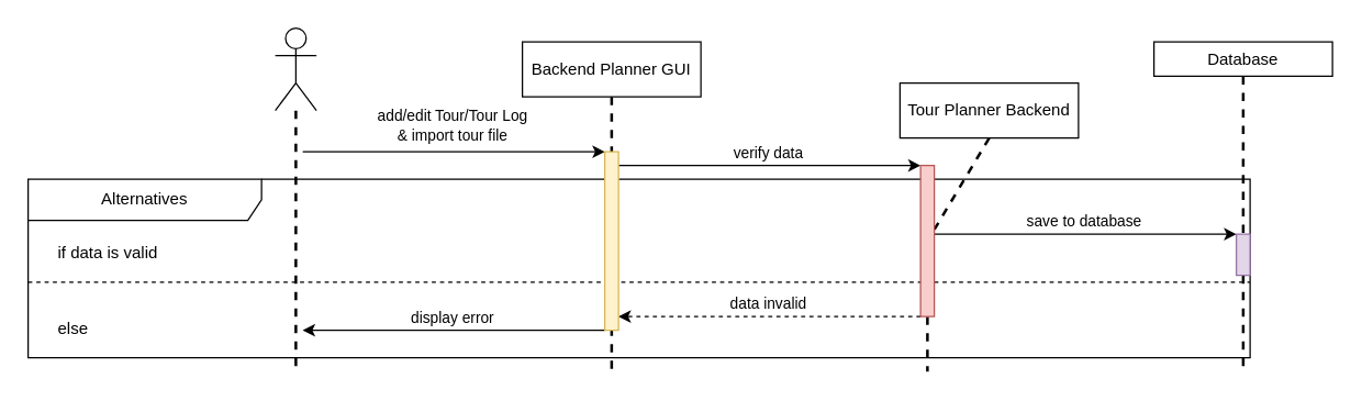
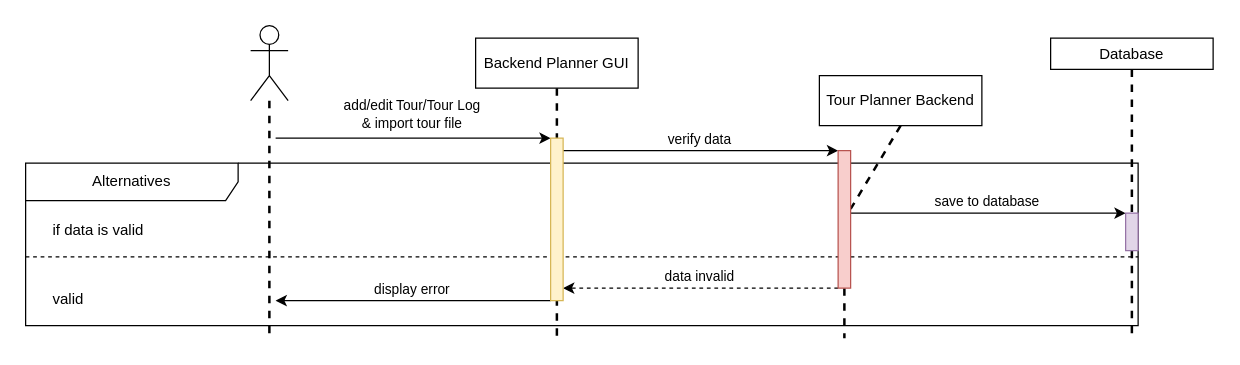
  <mxCell id="0" />
  <mxCell id="1" parent="0" />
  <mxCell id="2" style="rounded=0;orthogonalLoop=1;jettySize=auto;html=1;endArrow=none;startFill=0;dashed=1;strokeWidth=2;" edge="1" parent="1" source="3"><mxGeometry relative="1" as="geometry"><mxPoint x="215" y="270" as="targetPoint" /></mxGeometry></mxCell>
  <mxCell id="3" value="" style="shape=umlActor;verticalLabelPosition=bottom;verticalAlign=top;html=1;outlineConnect=0;" vertex="1" parent="1"><mxGeometry x="200" y="20" width="30" height="60" as="geometry" /></mxCell>
  <mxCell id="4" style="rounded=0;orthogonalLoop=1;jettySize=auto;html=1;dashed=1;endArrow=none;startFill=0;strokeWidth=2;" edge="1" parent="1" source="5"><mxGeometry relative="1" as="geometry"><mxPoint x="445" y="270" as="targetPoint" /></mxGeometry></mxCell>
  <mxCell id="5" value="Backend Planner GUI" style="rounded=0;whiteSpace=wrap;html=1;" vertex="1" parent="1"><mxGeometry x="380" y="30" width="130" height="40" as="geometry" /></mxCell>
  <mxCell id="6" style="rounded=0;orthogonalLoop=1;jettySize=auto;html=1;exitX=0.5;exitY=1;exitDx=0;exitDy=0;dashed=1;endArrow=none;startFill=0;strokeWidth=2;" edge="1" parent="1" source="25"><mxGeometry relative="1" as="geometry"><mxPoint x="675" y="270" as="targetPoint" /></mxGeometry></mxCell>
  <mxCell id="7" value="Tour Planner Backend" style="rounded=0;whiteSpace=wrap;html=1;" vertex="1" parent="1"><mxGeometry x="655" y="60" width="130" height="40" as="geometry" /></mxCell>
  <mxCell id="8" style="rounded=0;orthogonalLoop=1;jettySize=auto;html=1;dashed=1;endArrow=none;startFill=0;targetPerimeterSpacing=0;strokeWidth=2;" edge="1" parent="1" source="27"><mxGeometry relative="1" as="geometry"><mxPoint x="905" y="270" as="targetPoint" /></mxGeometry></mxCell>
  <mxCell id="9" value="Database" style="rounded=0;whiteSpace=wrap;html=1;" vertex="1" parent="1"><mxGeometry x="840" y="30" width="130" height="25" as="geometry" /></mxCell>
  <mxCell id="10" value="" style="endArrow=classic;html=1;rounded=0;" edge="1" parent="1"><mxGeometry width="50" height="50" relative="1" as="geometry"><mxPoint x="220" y="110" as="sourcePoint" /><mxPoint x="440" y="110" as="targetPoint" /></mxGeometry></mxCell>
  <mxCell id="11" value="add/edit Tour/Tour Log&lt;div&gt;&amp;amp; import tour file&lt;/div&gt;" style="edgeLabel;html=1;align=center;verticalAlign=middle;resizable=0;points=[];" vertex="1" connectable="0" parent="10"><mxGeometry x="-0.018" y="-4" relative="1" as="geometry"><mxPoint y="-24" as="offset" /></mxGeometry></mxCell>
  <mxCell id="12" value="" style="endArrow=classic;html=1;rounded=0;" edge="1" parent="1"><mxGeometry width="50" height="50" relative="1" as="geometry"><mxPoint x="450" y="120" as="sourcePoint" /><mxPoint x="670" y="120" as="targetPoint" /></mxGeometry></mxCell>
  <mxCell id="13" value="verify data" style="edgeLabel;html=1;align=center;verticalAlign=middle;resizable=0;points=[];" vertex="1" connectable="0" parent="12"><mxGeometry x="-0.018" y="-4" relative="1" as="geometry"><mxPoint y="-14" as="offset" /></mxGeometry></mxCell>
  <mxCell id="14" value="Alternatives" style="shape=umlFrame;whiteSpace=wrap;html=1;pointerEvents=0;recursiveResize=0;container=1;collapsible=0;width=170;" vertex="1" parent="1"><mxGeometry x="20" y="130" width="890" height="130" as="geometry" /></mxCell>
  <mxCell id="15" value="if data is valid" style="text;html=1;" vertex="1" parent="14"><mxGeometry width="100" height="20" relative="1" as="geometry"><mxPoint x="20" y="40" as="offset" /></mxGeometry></mxCell>
- <mxCell id="16" value="else" style="line;strokeWidth=1;dashed=1;labelPosition=center;verticalLabelPosition=bottom;align=left;verticalAlign=top;spacingLeft=20;spacingTop=15;html=1;whiteSpace=wrap;" vertex="1" parent="14"><mxGeometry y="70" width="890" height="10" as="geometry" /></mxCell>
+ <mxCell id="16" value="valid" style="line;strokeWidth=1;dashed=1;labelPosition=center;verticalLabelPosition=bottom;align=left;verticalAlign=top;spacingLeft=20;spacingTop=15;html=1;whiteSpace=wrap;" vertex="1" parent="14"><mxGeometry y="70" width="890" height="10" as="geometry" /></mxCell>
  <mxCell id="17" value="" style="endArrow=classic;html=1;rounded=0;" edge="1" parent="14"><mxGeometry width="50" height="50" relative="1" as="geometry"><mxPoint x="660" y="40" as="sourcePoint" /><mxPoint x="880" y="40" as="targetPoint" /></mxGeometry></mxCell>
  <mxCell id="18" value="save to database" style="edgeLabel;html=1;align=center;verticalAlign=middle;resizable=0;points=[];" vertex="1" connectable="0" parent="17"><mxGeometry x="-0.018" y="-4" relative="1" as="geometry"><mxPoint y="-14" as="offset" /></mxGeometry></mxCell>
  <mxCell id="19" value="" style="endArrow=classic;html=1;rounded=0;dashed=1;" edge="1" parent="14"><mxGeometry width="50" height="50" relative="1" as="geometry"><mxPoint x="650" y="100" as="sourcePoint" /><mxPoint x="430" y="100" as="targetPoint" /></mxGeometry></mxCell>
  <mxCell id="20" value="data invalid" style="edgeLabel;html=1;align=center;verticalAlign=middle;resizable=0;points=[];" vertex="1" connectable="0" parent="19"><mxGeometry x="0.021" y="-3" relative="1" as="geometry"><mxPoint y="-7" as="offset" /></mxGeometry></mxCell>
  <mxCell id="21" value="" style="endArrow=classic;html=1;rounded=0;" edge="1" parent="14"><mxGeometry width="50" height="50" relative="1" as="geometry"><mxPoint x="420" y="110" as="sourcePoint" /><mxPoint x="200" y="110" as="targetPoint" /></mxGeometry></mxCell>
  <mxCell id="22" value="display error" style="edgeLabel;html=1;align=center;verticalAlign=middle;resizable=0;points=[];" vertex="1" connectable="0" parent="21"><mxGeometry x="0.021" y="-3" relative="1" as="geometry"><mxPoint y="-7" as="offset" /></mxGeometry></mxCell>
  <mxCell id="23" value="" style="rounded=0;whiteSpace=wrap;html=1;fillColor=#fff2cc;strokeColor=#d6b656;" vertex="1" parent="14"><mxGeometry x="420" y="-20" width="10" height="130" as="geometry" /></mxCell>
  <mxCell id="24" value="" style="rounded=0;orthogonalLoop=1;jettySize=auto;html=1;exitX=0.5;exitY=1;exitDx=0;exitDy=0;dashed=1;endArrow=none;startFill=0;strokeWidth=2;" edge="1" parent="1" source="7" target="25"><mxGeometry relative="1" as="geometry"><mxPoint x="675" y="270" as="targetPoint" /><mxPoint x="675" y="70" as="sourcePoint" /></mxGeometry></mxCell>
  <mxCell id="25" value="" style="rounded=0;whiteSpace=wrap;html=1;fillColor=#f8cecc;strokeColor=#b85450;" vertex="1" parent="1"><mxGeometry x="670" y="120" width="10" height="110" as="geometry" /></mxCell>
  <mxCell id="26" value="" style="rounded=0;orthogonalLoop=1;jettySize=auto;html=1;dashed=1;endArrow=none;startFill=0;targetPerimeterSpacing=0;strokeWidth=2;" edge="1" parent="1" source="9" target="27"><mxGeometry relative="1" as="geometry"><mxPoint x="905" y="270" as="targetPoint" /><mxPoint x="905" y="70" as="sourcePoint" /></mxGeometry></mxCell>
  <mxCell id="27" value="" style="rounded=0;whiteSpace=wrap;html=1;fillColor=#e1d5e7;strokeColor=#9673a6;" vertex="1" parent="1"><mxGeometry x="900" y="170" width="10" height="30" as="geometry" /></mxCell>
